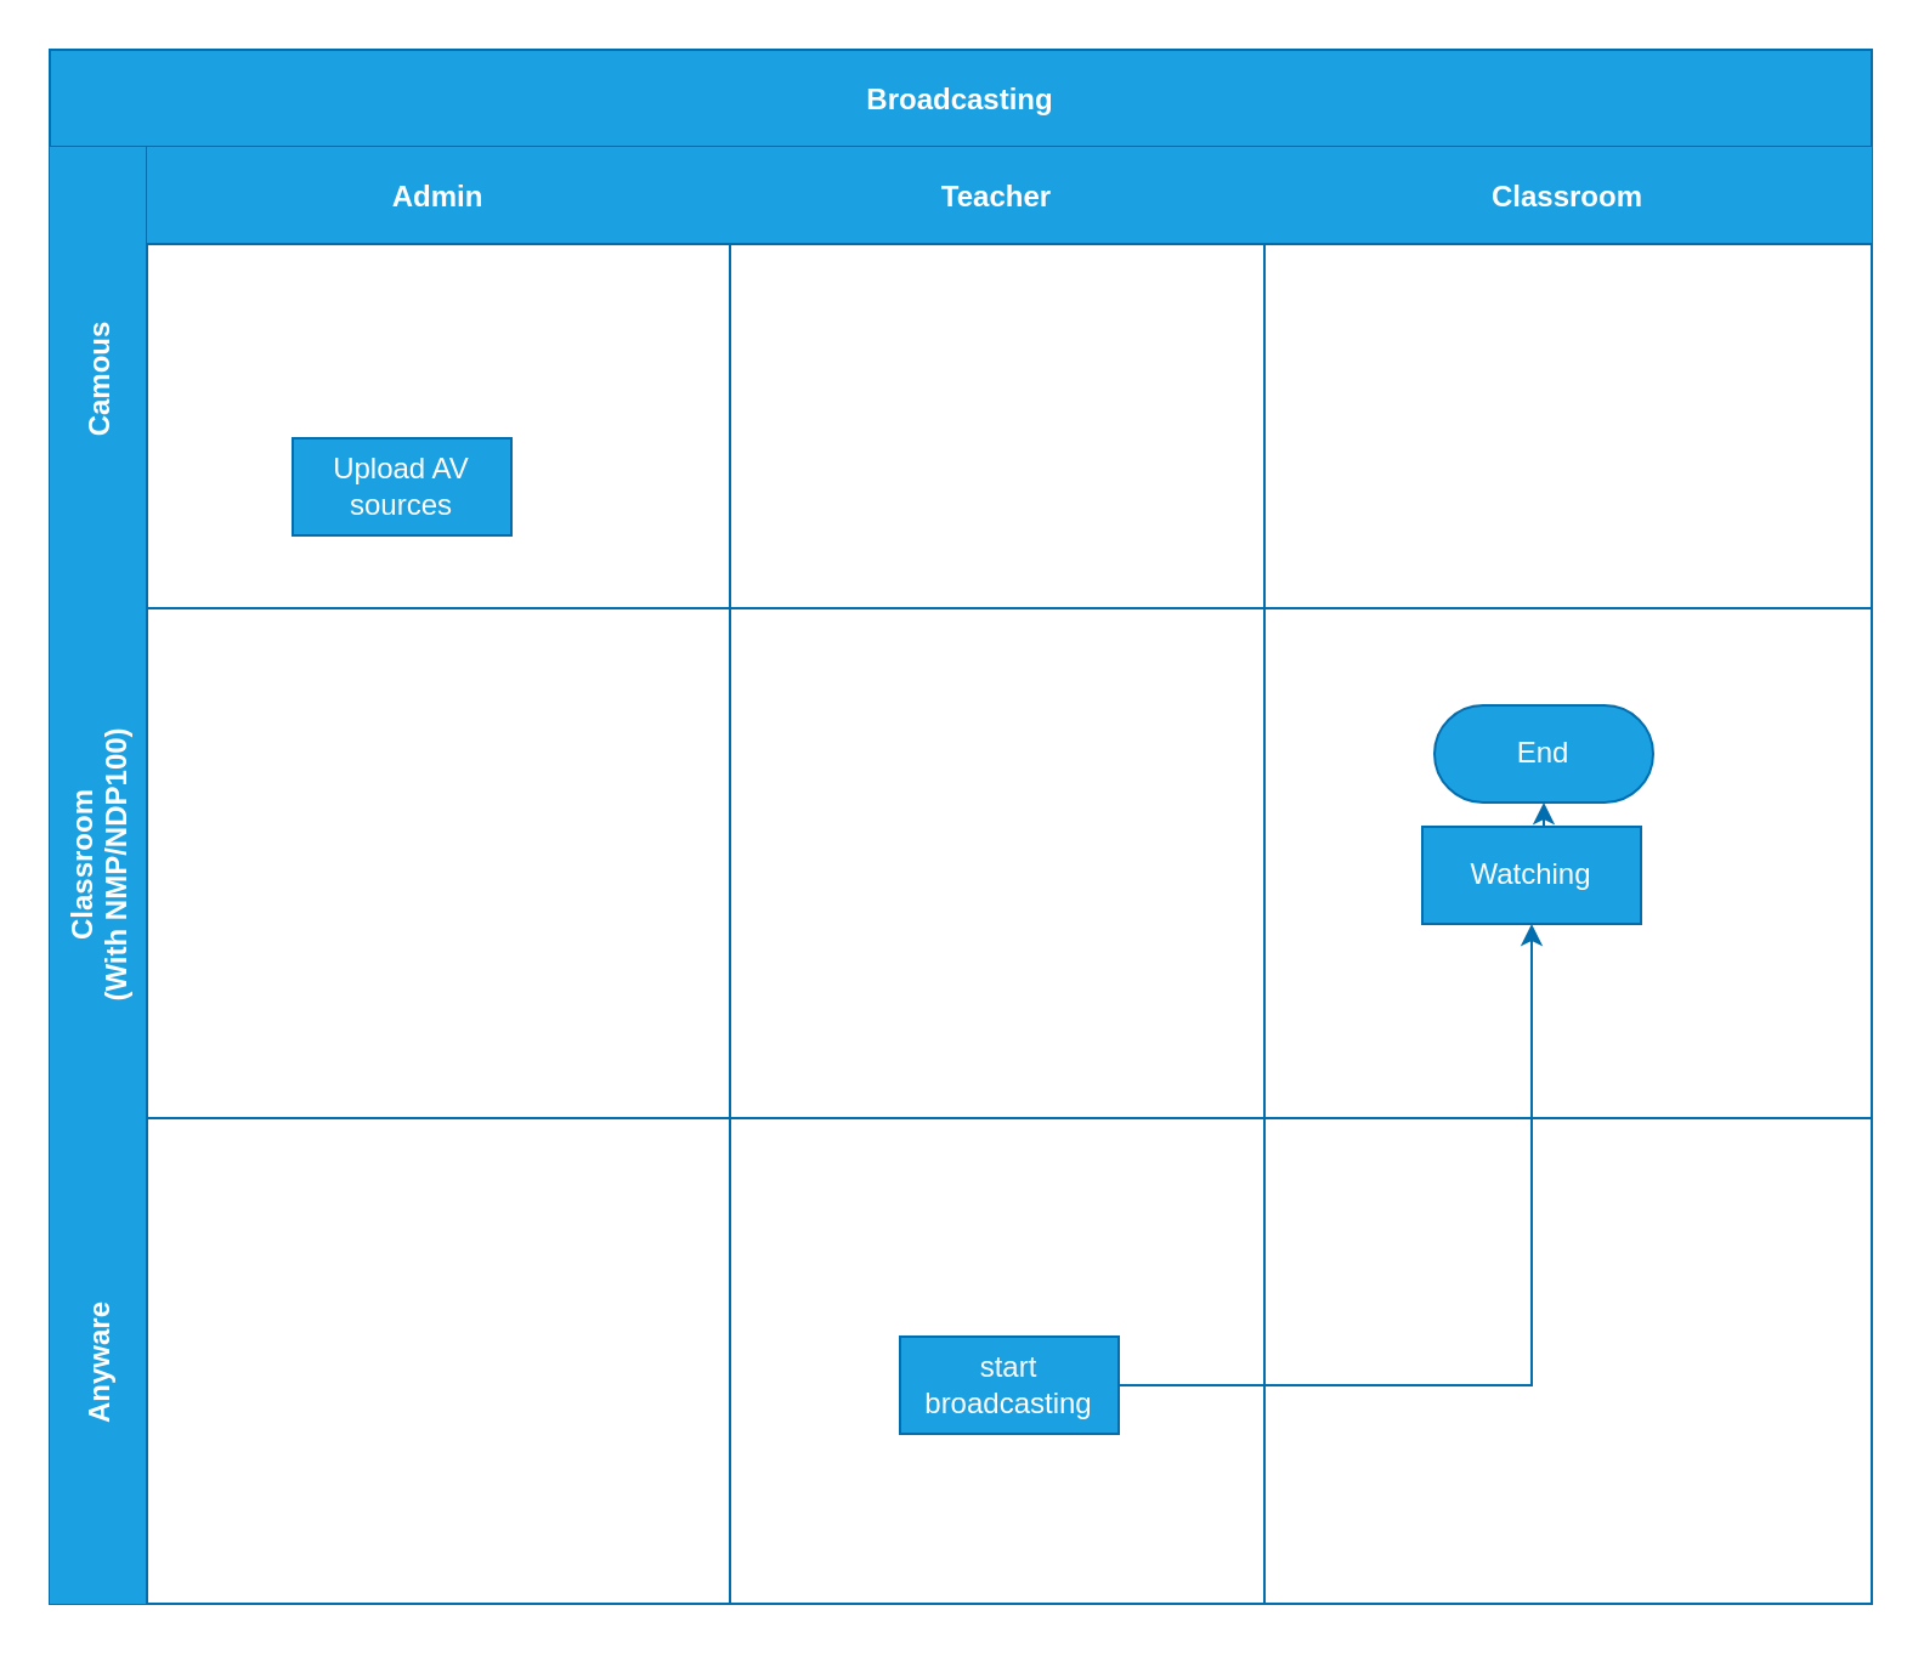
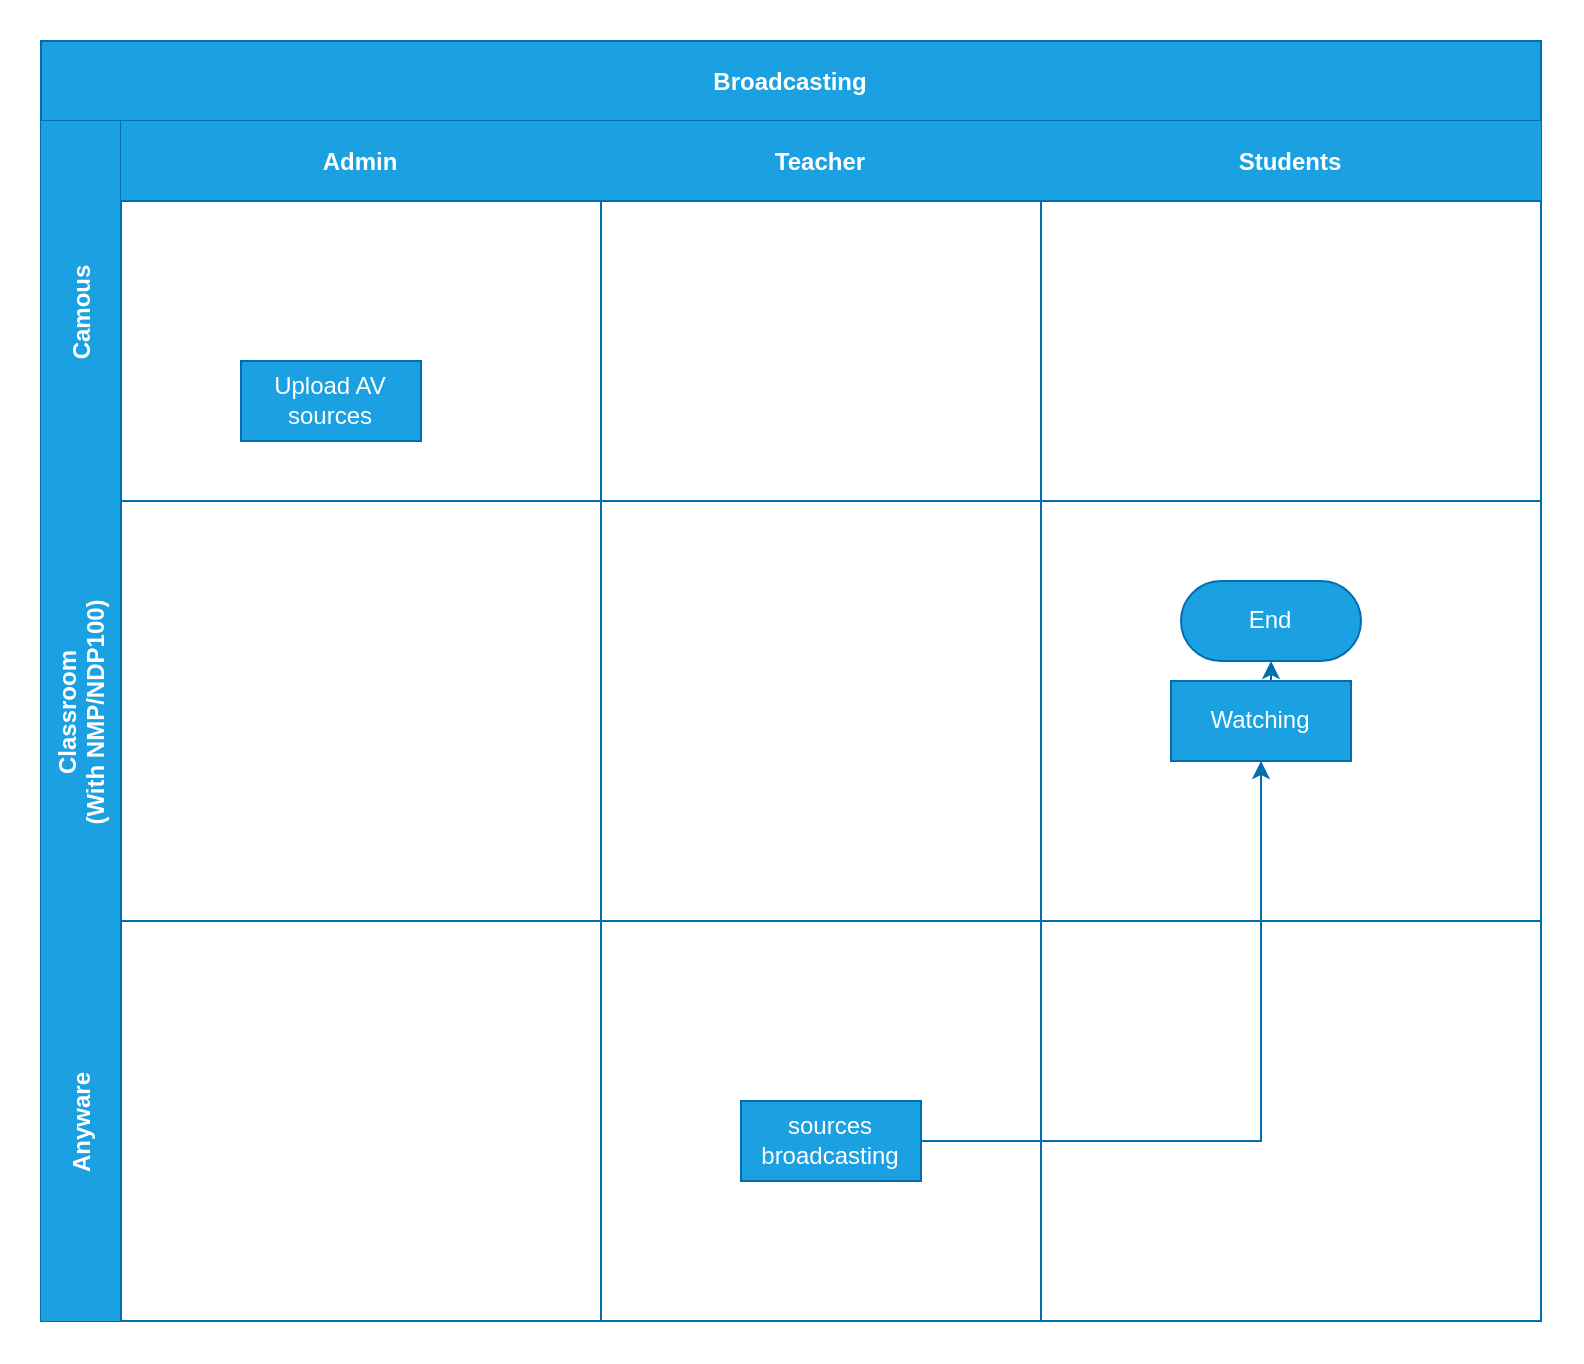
  <mxCell id="0" />
  <mxCell id="1" parent="0" />
  <mxCell id="2" value="Broadcasting" style="shape=table;childLayout=tableLayout;startSize=40;collapsible=0;recursiveResize=0;expand=0;fillColor=#1ba1e2;fontStyle=1;strokeColor=#006EAF;fontColor=#ffffff;" parent="1" vertex="1"><mxGeometry x="20" y="20" width="750" height="640" as="geometry" /></mxCell>
  <mxCell id="3" value="" style="edgeStyle=orthogonalEdgeStyle;rounded=0;orthogonalLoop=1;jettySize=auto;html=1;" parent="2" source="6" edge="1"><mxGeometry relative="1" as="geometry" /></mxCell>
  <mxCell id="4" value="Camous" style="shape=tableRow;horizontal=0;swimlaneHead=0;swimlaneBody=0;top=0;left=0;bottom=0;right=0;fillColor=#1ba1e2;points=[[0,0.5],[1,0.5]];portConstraint=eastwest;startSize=40;collapsible=0;recursiveResize=0;expand=0;fontStyle=1;strokeColor=#006EAF;fontColor=#ffffff;" parent="2" vertex="1"><mxGeometry y="40" width="750" height="190" as="geometry" /></mxCell>
  <mxCell id="5" value="Admin" style="swimlane;swimlaneHead=0;swimlaneBody=0;connectable=0;fillColor=#1ba1e2;startSize=40;collapsible=0;recursiveResize=0;expand=0;fontStyle=1;strokeColor=#006EAF;fontColor=#ffffff;" parent="4" vertex="1"><mxGeometry x="40" width="240" height="190" as="geometry"><mxRectangle width="240" height="190" as="alternateBounds" /></mxGeometry></mxCell>
  <mxCell id="6" value="Upload AV sources" style="rounded=0;whiteSpace=wrap;html=1;fillColor=#1ba1e2;strokeColor=#006EAF;fontColor=#ffffff;" parent="5" vertex="1"><mxGeometry x="60" y="120" width="90" height="40" as="geometry" /></mxCell>
  <mxCell id="7" value="Teacher" style="swimlane;swimlaneHead=0;swimlaneBody=0;connectable=0;fillColor=#1ba1e2;startSize=40;collapsible=0;recursiveResize=0;expand=0;fontStyle=1;strokeColor=#006EAF;fontColor=#ffffff;" parent="4" vertex="1"><mxGeometry x="280" width="220" height="190" as="geometry"><mxRectangle width="220" height="190" as="alternateBounds" /></mxGeometry></mxCell>
- <mxCell id="8" value="Classroom" style="swimlane;swimlaneHead=0;swimlaneBody=0;connectable=0;fillColor=#1ba1e2;startSize=40;collapsible=0;recursiveResize=0;expand=0;fontStyle=1;strokeColor=#006EAF;fontColor=#ffffff;" parent="4" vertex="1"><mxGeometry x="500" width="250" height="190" as="geometry"><mxRectangle width="250" height="190" as="alternateBounds" /></mxGeometry></mxCell>
+ <mxCell id="8" value="Students" style="swimlane;swimlaneHead=0;swimlaneBody=0;connectable=0;fillColor=#1ba1e2;startSize=40;collapsible=0;recursiveResize=0;expand=0;fontStyle=1;strokeColor=#006EAF;fontColor=#ffffff;" parent="4" vertex="1"><mxGeometry x="500" width="250" height="190" as="geometry"><mxRectangle width="250" height="190" as="alternateBounds" /></mxGeometry></mxCell>
  <mxCell id="9" value="Classroom&#10;(With NMP/NDP100)" style="shape=tableRow;horizontal=0;swimlaneHead=0;swimlaneBody=0;top=0;left=0;bottom=0;right=0;fillColor=#1ba1e2;points=[[0,0.5],[1,0.5]];portConstraint=eastwest;startSize=40;collapsible=0;recursiveResize=0;expand=0;fontStyle=1;strokeColor=#006EAF;fontColor=#ffffff;" vertex="1" parent="2"><mxGeometry y="230" width="750" height="210" as="geometry" /></mxCell>
  <mxCell id="10" value="" style="swimlane;swimlaneHead=0;swimlaneBody=0;connectable=0;fillColor=#1ba1e2;startSize=0;collapsible=0;recursiveResize=0;expand=0;fontStyle=1;strokeColor=#006EAF;fontColor=#ffffff;" vertex="1" parent="9"><mxGeometry x="40" width="240" height="210" as="geometry"><mxRectangle width="240" height="210" as="alternateBounds" /></mxGeometry></mxCell>
  <mxCell id="11" value="" style="swimlane;swimlaneHead=0;swimlaneBody=0;connectable=0;fillColor=#1ba1e2;startSize=0;collapsible=0;recursiveResize=0;expand=0;fontStyle=1;strokeColor=#006EAF;fontColor=#ffffff;" vertex="1" parent="9"><mxGeometry x="280" width="220" height="210" as="geometry"><mxRectangle width="220" height="210" as="alternateBounds" /></mxGeometry></mxCell>
  <mxCell id="12" value="" style="swimlane;swimlaneHead=0;swimlaneBody=0;connectable=0;fillColor=#1ba1e2;startSize=0;collapsible=0;recursiveResize=0;expand=0;fontStyle=1;strokeColor=#006EAF;fontColor=#ffffff;" vertex="1" parent="9"><mxGeometry x="500" width="250" height="210" as="geometry"><mxRectangle width="250" height="210" as="alternateBounds" /></mxGeometry></mxCell>
  <mxCell id="13" style="edgeStyle=orthogonalEdgeStyle;rounded=0;orthogonalLoop=1;jettySize=auto;html=1;exitX=0.5;exitY=0;exitDx=0;exitDy=0;entryX=0.5;entryY=1;entryDx=0;entryDy=0;fillColor=#1ba1e2;strokeColor=#006EAF;" edge="1" parent="12" source="14" target="15"><mxGeometry relative="1" as="geometry" /></mxCell>
  <mxCell id="14" value="Watching" style="rounded=0;whiteSpace=wrap;html=1;fillColor=#1ba1e2;strokeColor=#006EAF;fontColor=#ffffff;" vertex="1" parent="12"><mxGeometry x="65" y="90" width="90" height="40" as="geometry" /></mxCell>
  <mxCell id="15" value="End" style="rounded=1;whiteSpace=wrap;html=1;arcSize=50;fillColor=#1ba1e2;strokeColor=#006EAF;fontColor=#ffffff;" vertex="1" parent="12"><mxGeometry x="70" y="40" width="90" height="40" as="geometry" /></mxCell>
  <mxCell id="16" value="Anyware" style="shape=tableRow;horizontal=0;swimlaneHead=0;swimlaneBody=0;top=0;left=0;bottom=0;right=0;fillColor=#1ba1e2;points=[[0,0.5],[1,0.5]];portConstraint=eastwest;startSize=40;collapsible=0;recursiveResize=0;expand=0;fontStyle=1;strokeColor=#006EAF;fontColor=#ffffff;" vertex="1" parent="2"><mxGeometry y="440" width="750" height="200" as="geometry" /></mxCell>
  <mxCell id="17" style="swimlane;swimlaneHead=0;swimlaneBody=0;connectable=0;fillColor=#1ba1e2;startSize=0;collapsible=0;recursiveResize=0;expand=0;fontStyle=1;strokeColor=#006EAF;fontColor=#ffffff;" vertex="1" parent="16"><mxGeometry x="40" width="240" height="200" as="geometry"><mxRectangle width="240" height="200" as="alternateBounds" /></mxGeometry></mxCell>
  <mxCell id="18" style="swimlane;swimlaneHead=0;swimlaneBody=0;connectable=0;fillColor=#1ba1e2;startSize=0;collapsible=0;recursiveResize=0;expand=0;fontStyle=1;strokeColor=#006EAF;fontColor=#ffffff;" vertex="1" parent="16"><mxGeometry x="280" width="220" height="200" as="geometry"><mxRectangle width="220" height="200" as="alternateBounds" /></mxGeometry></mxCell>
- <mxCell id="19" value="start broadcasting" style="rounded=0;whiteSpace=wrap;html=1;fillColor=#1ba1e2;strokeColor=#006EAF;fontColor=#ffffff;" vertex="1" parent="18"><mxGeometry x="70" y="90" width="90" height="40" as="geometry" /></mxCell>
+ <mxCell id="19" value="sources broadcasting" style="rounded=0;whiteSpace=wrap;html=1;fillColor=#1ba1e2;strokeColor=#006EAF;fontColor=#ffffff;" vertex="1" parent="18"><mxGeometry x="70" y="90" width="90" height="40" as="geometry" /></mxCell>
  <mxCell id="20" style="swimlane;swimlaneHead=0;swimlaneBody=0;connectable=0;fillColor=#1ba1e2;startSize=0;collapsible=0;recursiveResize=0;expand=0;fontStyle=1;strokeColor=#006EAF;fontColor=#ffffff;" vertex="1" parent="16"><mxGeometry x="500" width="250" height="200" as="geometry"><mxRectangle width="250" height="200" as="alternateBounds" /></mxGeometry></mxCell>
  <mxCell id="21" style="edgeStyle=orthogonalEdgeStyle;rounded=0;orthogonalLoop=1;jettySize=auto;html=1;exitX=1;exitY=0.5;exitDx=0;exitDy=0;entryX=0.5;entryY=1;entryDx=0;entryDy=0;fillColor=#1ba1e2;strokeColor=#006EAF;" edge="1" parent="2" source="19" target="14"><mxGeometry relative="1" as="geometry" /></mxCell>
